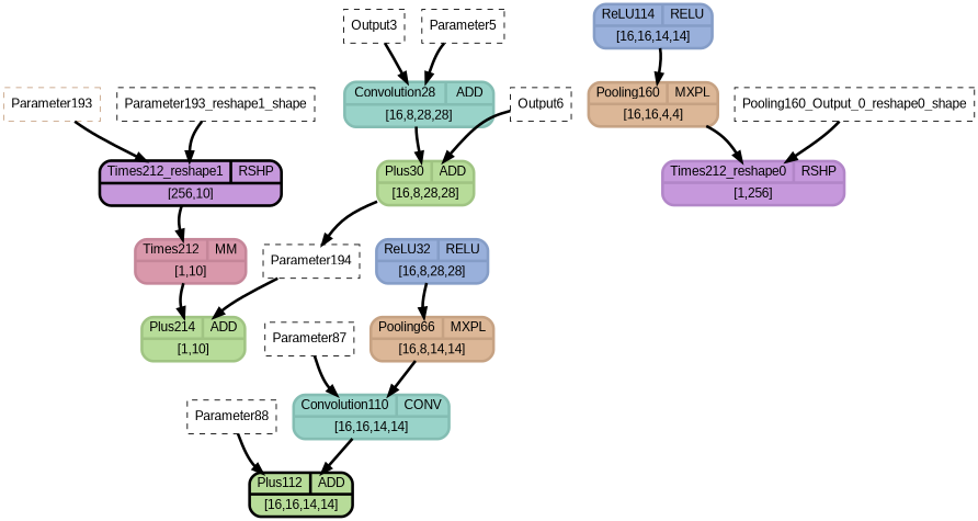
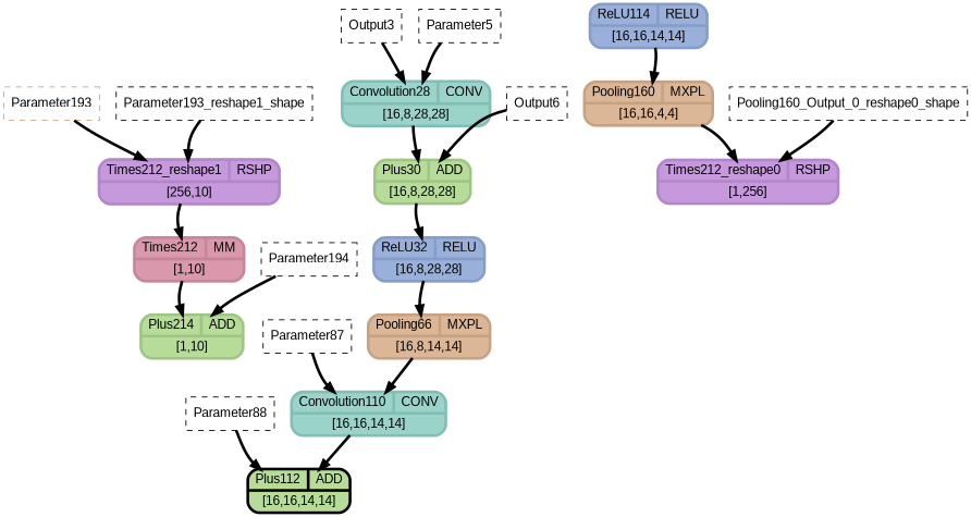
  strict digraph {
    fontname="Liberation Sans"
    overlap_shrink=true
    rankdir=TB
    splines=curved
    node [fillcolor=white fontname="Liberation Sans" shape=Mrecord style=filled type=constant_input fontcolor="#000000" penwidth=3]
    edge [fontname="Liberation Sans" penwidth=3]
    n1 [color="#c6a283" label=Parameter193 shape=box style="filled,dashed" fontcolor="" penwidth=""]
-   n2 [color=black fillcolor="#c698dc" inputs="Parameter193;Parameter193_reshape1_shape" label="{ {Times212_reshape1  | RSHP} | [256,10] }" outputs=Parameter193_reshape1 type=Reshape]
+   n2 [color="#b286c8" fillcolor="#c698dc" inputs="Parameter193;Parameter193_reshape1_shape" label="{ {Times212_reshape1  | RSHP} | [256,10] }" outputs=Parameter193_reshape1 type=Reshape]
    n3 [color="#c58699" fillcolor="#d998ab" inputs="Pooling160_Output_0_reshape0;Parameter193_reshape1" label="{ {Times212  | MM} | [1,10] }" outputs=Times212_Output_0 type=MatMul]
    n4 [label=Parameter193_reshape1_shape shape=box style="filled,dashed" fontcolor="" penwidth=""]
    n5 [color="#a0c483" fillcolor="#b7dc99" inputs="Times212_Output_0;Parameter194" label="{ {Plus214  | ADD} | [1,10] }" outputs=Plus214_Output_0 type=Add]
    n6 [label=Output3 shape=box style="filled,dashed" fontcolor="" penwidth=""]
-   n7 [color="#84bdb3" fillcolor="#99d3c9" inputs="Input3;Parameter5" label="{ {Convolution28  | ADD} | [16,8,28,28] }" outputs=Convolution28_Output_0 type=Conv]
+   n7 [color="#84bdb3" fillcolor="#99d3c9" inputs="Input3;Parameter5" label="{ {Convolution28  | CONV} | [16,8,28,28] }" outputs=Convolution28_Output_0 type=Conv]
    n8 [color="#a0c483" fillcolor="#b7dc99" inputs="Convolution28_Output_0;Parameter6" label="{ {Plus30  | ADD} | [16,8,28,28] }" outputs=Plus30_Output_0 type=Add]
    n9 [label=Parameter5 shape=box style="filled,dashed" fontcolor="" penwidth=""]
    n10 [color="#859dc7" fillcolor="#99b0db" inputs=Plus30_Output_0 label="{ {ReLU32  | RELU} | [16,8,28,28] }" outputs=ReLU32_Output_0 type=Relu]
    n11 [label=Output6 shape=box style="filled,dashed" fontcolor="" penwidth=""]
    n12 [color="#c6a283" fillcolor="#dcb797" inputs=ReLU32_Output_0 label="{ {Pooling66  | MXPL} | [16,8,14,14] }" outputs=Pooling66_Output_0 type=MaxPool]
    n13 [color="#84bdb3" fillcolor="#99d3c9" inputs="Pooling66_Output_0;Parameter87" label="{ {Convolution110  | CONV} | [16,16,14,14] }" outputs=Convolution110_Output_0 type=Conv]
    n14 [color=black fillcolor="#b7dc99" inputs="Convolution110_Output_0;Parameter88" label="{ {Plus112  | ADD} | [16,16,14,14] }" outputs=Plus112_Output_0 type=Add]
    n15 [label=Parameter87 shape=box style="filled,dashed" fontcolor="" penwidth=""]
    n16 [label=Parameter88 shape=box style="filled,dashed" fontcolor="" penwidth=""]
    n17 [color="#859dc7" fillcolor="#99b0db" inputs=Plus112_Output_0 label="{ {ReLU114  | RELU} | [16,16,14,14] }" outputs=ReLU114_Output_0 type=Relu]
    n18 [color="#c6a283" fillcolor="#dcb797" inputs=ReLU114_Output_0 label="{ {Pooling160  | MXPL} | [16,16,4,4] }" outputs=Pooling160_Output_0 type=MaxPool]
    n19 [color="#b286c8" fillcolor="#c698dc" inputs="Pooling160_Output_0;Pooling160_Output_0_reshape0_shape" label="{ {Times212_reshape0  | RSHP} | [1,256] }" outputs=Pooling160_Output_0_reshape0 type=Reshape]
    n20 [label=Pooling160_Output_0_reshape0_shape shape=box style="filled,dashed" fontcolor="" penwidth=""]
    n21 [label=Parameter194 shape=box style="filled,dashed" fontcolor="" penwidth=""]
    n1 -> n2
    n2 -> n3
    n3 -> n5
    n4 -> n2
    n6 -> n7
    n7 -> n8
-   n8 -> n21
+   n8 -> n10
    n9 -> n7
    n10 -> n12
    n11 -> n8
    n12 -> n13
    n13 -> n14
    n15 -> n13
    n16 -> n14
    n17 -> n18
    n18 -> n19
    n20 -> n19
    n21 -> n5
  }
